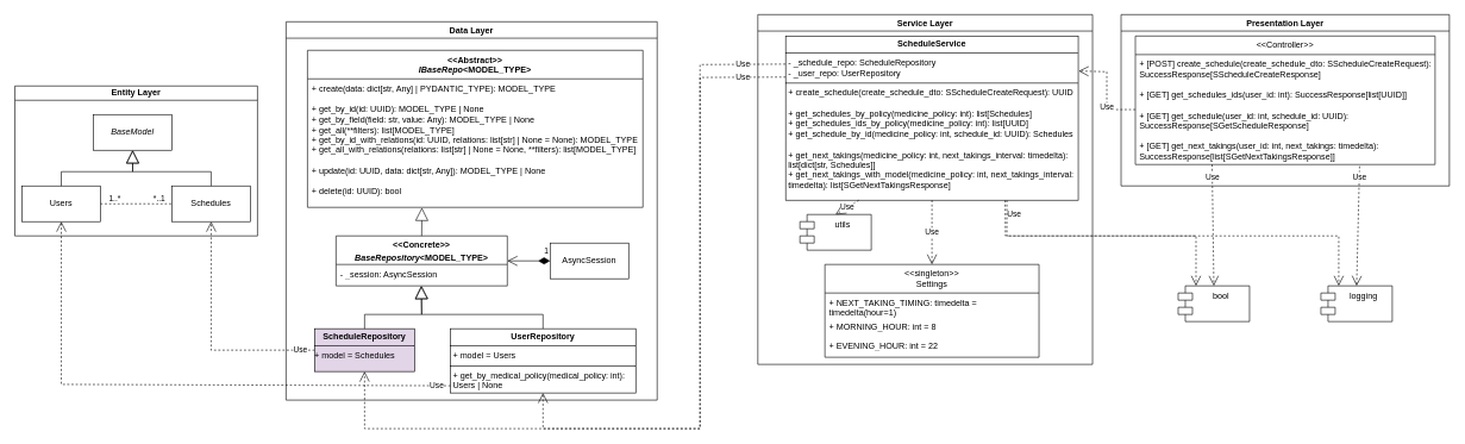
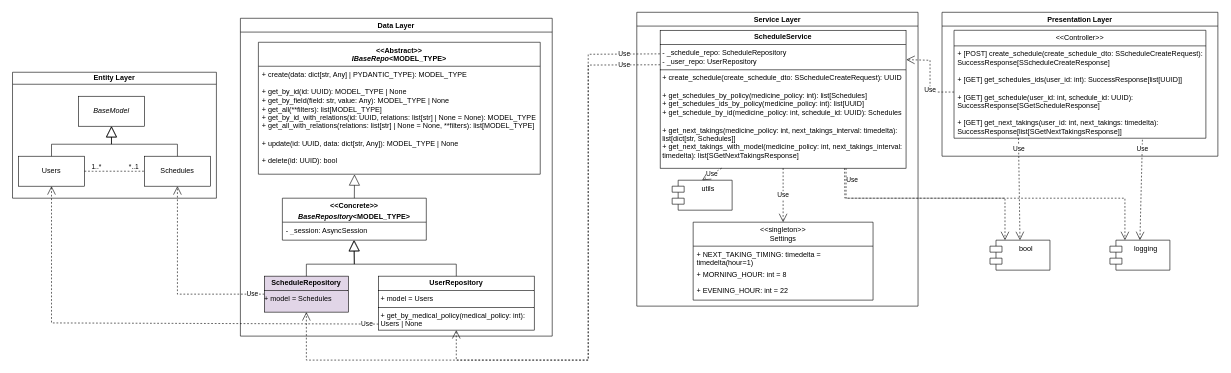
  <mxCell id="0" />
  <mxCell id="1" parent="0" />
  <mxCell id="2" value="Entity Layer" style="swimlane;whiteSpace=wrap;html=1;startSize=20;direction=east;" vertex="1" parent="1"><mxGeometry x="20" y="120" width="340" height="210" as="geometry"><mxRectangle x="100" y="80" width="100" height="30" as="alternateBounds" /></mxGeometry></mxCell>
  <mxCell id="3" value="&lt;i&gt;BaseModel&lt;/i&gt;" style="html=1;whiteSpace=wrap;" vertex="1" parent="2"><mxGeometry x="110" y="40" width="110" height="50" as="geometry" /></mxCell>
  <mxCell id="4" value="Users" style="html=1;whiteSpace=wrap;" vertex="1" parent="2"><mxGeometry x="10" y="140" width="110" height="50" as="geometry" /></mxCell>
  <mxCell id="5" value="Schedules" style="html=1;whiteSpace=wrap;" vertex="1" parent="2"><mxGeometry x="220" y="140" width="110" height="50" as="geometry" /></mxCell>
  <mxCell id="6" value="" style="endArrow=none;html=1;edgeStyle=orthogonalEdgeStyle;rounded=0;exitX=1;exitY=0.5;exitDx=0;exitDy=0;entryX=0;entryY=0.5;entryDx=0;entryDy=0;dashed=1;" edge="1" parent="2" source="4" target="5"><mxGeometry relative="1" as="geometry"><mxPoint x="100" y="230" as="sourcePoint" /><mxPoint x="260" y="230" as="targetPoint" /></mxGeometry></mxCell>
  <mxCell id="7" value="1..*" style="edgeLabel;resizable=0;html=1;align=left;verticalAlign=bottom;" connectable="0" vertex="1" parent="6"><mxGeometry x="-1" relative="1" as="geometry"><mxPoint x="10" as="offset" /></mxGeometry></mxCell>
  <mxCell id="8" value="*..1" style="edgeLabel;resizable=0;html=1;align=right;verticalAlign=bottom;" connectable="0" vertex="1" parent="6"><mxGeometry x="1" relative="1" as="geometry"><mxPoint x="-9" as="offset" /></mxGeometry></mxCell>
  <mxCell id="9" value="" style="endArrow=block;endSize=16;endFill=0;html=1;rounded=0;entryX=0.5;entryY=1;entryDx=0;entryDy=0;exitX=0.5;exitY=0;exitDx=0;exitDy=0;" edge="1" parent="2" source="4" target="3"><mxGeometry width="160" relative="1" as="geometry"><mxPoint x="80" y="250" as="sourcePoint" /><mxPoint x="240" y="250" as="targetPoint" /><Array as="points"><mxPoint x="65" y="120" /><mxPoint x="165" y="120" /></Array></mxGeometry></mxCell>
  <mxCell id="10" value="" style="endArrow=block;endSize=16;endFill=0;html=1;rounded=0;entryX=0.5;entryY=1;entryDx=0;entryDy=0;exitX=0.5;exitY=0;exitDx=0;exitDy=0;" edge="1" parent="2" source="5" target="3"><mxGeometry width="160" relative="1" as="geometry"><mxPoint x="65" y="150" as="sourcePoint" /><mxPoint x="175" y="100" as="targetPoint" /><Array as="points"><mxPoint x="275" y="120" /><mxPoint x="165" y="120" /></Array></mxGeometry></mxCell>
  <mxCell id="11" value="Use" style="endArrow=open;endSize=12;dashed=1;html=1;rounded=0;exitX=0;exitY=0.5;exitDx=0;exitDy=0;entryX=0.5;entryY=1;entryDx=0;entryDy=0;" edge="1" parent="1" source="15" target="5"><mxGeometry x="-0.877" width="160" relative="1" as="geometry"><mxPoint x="80" y="490" as="sourcePoint" /><mxPoint x="240" y="490" as="targetPoint" /><Array as="points"><mxPoint x="295" y="490" /></Array><mxPoint as="offset" /></mxGeometry></mxCell>
  <mxCell id="12" value="Data Layer" style="swimlane;whiteSpace=wrap;html=1;" vertex="1" parent="1"><mxGeometry x="400" y="30" width="520" height="530" as="geometry"><mxRectangle x="580" width="100" height="30" as="alternateBounds" /></mxGeometry></mxCell>
  <mxCell id="13" value="&amp;lt;&amp;lt;Abstract&amp;gt;&amp;gt;&lt;br&gt;&lt;i&gt;IBaseRepo&lt;/i&gt;&amp;lt;MODEL_TYPE&amp;gt;" style="swimlane;fontStyle=1;align=center;verticalAlign=top;childLayout=stackLayout;horizontal=1;startSize=40;horizontalStack=0;resizeParent=1;resizeParentMax=0;resizeLast=0;collapsible=1;marginBottom=0;whiteSpace=wrap;html=1;" vertex="1" parent="12"><mxGeometry x="30" y="40" width="470" height="220" as="geometry" /></mxCell>
  <mxCell id="14" value="+ create(data: dict[str, Any] | PYDANTIC_TYPE): MODEL_TYPE&lt;div&gt;&lt;br&gt;&lt;div&gt;+ get_by_id(id: UUID): MODEL_TYPE | None&lt;/div&gt;&lt;div&gt;+ get_by_field(field: str, value: Any): MODEL_TYPE | None&lt;/div&gt;&lt;div&gt;+ get_all(**filters): list[MODEL_TYPE]&lt;/div&gt;&lt;div&gt;+ get_by_id_with_relations(id: UUID, relations: list[str] | None = None): MODEL_TYPE&lt;/div&gt;&lt;div&gt;+ get_all_with_relations(relations: list[str] | None = None, **filters): list[MODEL_TYPE]&lt;/div&gt;&lt;div&gt;&lt;br&gt;&lt;/div&gt;&lt;div&gt;+ update(id: UUID, data: dict[str, Any]): MODEL_TYPE | None&lt;/div&gt;&lt;div&gt;&lt;br&gt;&lt;/div&gt;&lt;div&gt;+ delete(id: UUID): bool&lt;/div&gt;&lt;/div&gt;" style="text;strokeColor=none;fillColor=none;align=left;verticalAlign=top;spacingLeft=4;spacingRight=4;overflow=hidden;rotatable=0;points=[[0,0.5],[1,0.5]];portConstraint=eastwest;whiteSpace=wrap;html=1;" vertex="1" parent="13"><mxGeometry y="40" width="470" height="180" as="geometry" /></mxCell>
  <mxCell id="15" value="&lt;p style=&quot;margin:0px;margin-top:4px;text-align:center;&quot;&gt;&lt;b&gt;ScheduleRepository&lt;/b&gt;&lt;/p&gt;&lt;hr size=&quot;1&quot; style=&quot;border-style:solid;&quot;&gt;&lt;div style=&quot;height:2px;&quot;&gt;+ model = Schedules&lt;/div&gt;" style="verticalAlign=top;align=left;overflow=fill;html=1;whiteSpace=wrap;fillColor=#e1d5e7;" vertex="1" parent="12"><mxGeometry x="40" y="430" width="140" height="60" as="geometry" /></mxCell>
  <mxCell id="16" value="" style="endArrow=block;endSize=16;endFill=0;html=1;rounded=0;entryX=0.341;entryY=1.002;entryDx=0;entryDy=0;exitX=0.5;exitY=0;exitDx=0;exitDy=0;entryPerimeter=0;" edge="1" parent="12" source="20" target="14"><mxGeometry width="160" relative="1" as="geometry"><mxPoint x="265.0" y="340" as="sourcePoint" /><mxPoint x="280" y="320" as="targetPoint" /></mxGeometry></mxCell>
  <mxCell id="17" value="&lt;p style=&quot;margin:0px;margin-top:4px;text-align:center;&quot;&gt;&lt;b&gt;UserRepository&lt;/b&gt;&lt;/p&gt;&lt;hr size=&quot;1&quot; style=&quot;border-style:solid;&quot;&gt;&lt;p style=&quot;margin:0px;margin-left:4px;&quot;&gt;+ model = Users&lt;/p&gt;&lt;hr size=&quot;1&quot; style=&quot;border-style:solid;&quot;&gt;&lt;p style=&quot;margin:0px;margin-left:4px;&quot;&gt;+ get_by_medical_policy(medical_policy: int): Users | None&lt;/p&gt;" style="verticalAlign=top;align=left;overflow=fill;html=1;whiteSpace=wrap;" vertex="1" parent="12"><mxGeometry x="230" y="430" width="260" height="90" as="geometry" /></mxCell>
  <mxCell id="18" value="" style="endArrow=block;endSize=16;endFill=0;html=1;rounded=0;entryX=0.496;entryY=1;entryDx=0;entryDy=0;exitX=0.5;exitY=0;exitDx=0;exitDy=0;entryPerimeter=0;" edge="1" parent="12" source="15" target="21"><mxGeometry width="160" relative="1" as="geometry"><mxPoint x="-20" y="410" as="sourcePoint" /><mxPoint x="265.0" y="380" as="targetPoint" /><Array as="points"><mxPoint x="110" y="410" /><mxPoint x="190" y="410" /></Array></mxGeometry></mxCell>
  <mxCell id="19" value="" style="endArrow=block;endSize=16;endFill=0;html=1;rounded=0;entryX=0.5;entryY=1;entryDx=0;entryDy=0;exitX=0.5;exitY=0;exitDx=0;exitDy=0;" edge="1" parent="12" source="17" target="20"><mxGeometry width="160" relative="1" as="geometry"><mxPoint x="360" y="420" as="sourcePoint" /><mxPoint x="264.04" y="380" as="targetPoint" /><Array as="points"><mxPoint x="360" y="410" /><mxPoint x="190" y="410" /></Array></mxGeometry></mxCell>
  <mxCell id="20" value="&lt;p style=&quot;margin: 4px 0px 0px;&quot;&gt;&lt;b style=&quot;background-color: transparent; color: light-dark(rgb(0, 0, 0), rgb(255, 255, 255));&quot;&gt;&amp;lt;&amp;lt;Concrete&amp;gt;&amp;gt;&lt;/b&gt;&lt;/p&gt;&lt;p style=&quot;margin: 4px 0px 0px;&quot;&gt;&lt;b style=&quot;background-color: transparent; color: light-dark(rgb(0, 0, 0), rgb(255, 255, 255));&quot;&gt;&lt;i&gt;BaseRepository&lt;/i&gt;&amp;lt;MODEL_TYPE&amp;gt;&lt;/b&gt;&lt;/p&gt;" style="swimlane;fontStyle=0;childLayout=stackLayout;horizontal=1;startSize=40;fillColor=none;horizontalStack=0;resizeParent=1;resizeParentMax=0;resizeLast=0;collapsible=1;marginBottom=0;whiteSpace=wrap;html=1;" vertex="1" parent="12"><mxGeometry x="70" y="300" width="240" height="70" as="geometry"><mxRectangle x="1200" y="170" width="230" height="70" as="alternateBounds" /></mxGeometry></mxCell>
  <mxCell id="21" value="- _session: AsyncSession" style="text;strokeColor=none;fillColor=none;align=left;verticalAlign=top;spacingLeft=4;spacingRight=4;overflow=hidden;rotatable=0;points=[[0,0.5],[1,0.5]];portConstraint=eastwest;whiteSpace=wrap;html=1;" vertex="1" parent="20"><mxGeometry y="40" width="240" height="30" as="geometry" /></mxCell>
- <mxCell id="22" value="AsyncSession" style="html=1;whiteSpace=wrap;" vertex="1" parent="12"><mxGeometry x="370" y="310" width="110" height="50" as="geometry" /></mxCell>
- <mxCell id="23" value="1" style="endArrow=open;html=1;endSize=12;startArrow=diamondThin;startSize=14;startFill=1;edgeStyle=orthogonalEdgeStyle;align=left;verticalAlign=bottom;rounded=0;exitX=0;exitY=0.5;exitDx=0;exitDy=0;entryX=1;entryY=0.5;entryDx=0;entryDy=0;" edge="1" parent="12" source="22" target="20"><mxGeometry x="-0.667" y="-5" relative="1" as="geometry"><mxPoint x="150" y="280" as="sourcePoint" /><mxPoint x="380" y="335" as="targetPoint" /><mxPoint as="offset" /></mxGeometry></mxCell>
  <mxCell id="24" value="bool" style="shape=module;align=left;spacingLeft=20;align=center;verticalAlign=top;whiteSpace=wrap;html=1;" vertex="1" parent="1"><mxGeometry x="1650" y="400" width="100" height="50" as="geometry" /></mxCell>
  <mxCell id="25" value="logging" style="shape=module;align=left;spacingLeft=20;align=center;verticalAlign=top;whiteSpace=wrap;html=1;" vertex="1" parent="1"><mxGeometry x="1850" y="400" width="100" height="50" as="geometry" /></mxCell>
  <mxCell id="26" value="Use" style="endArrow=open;endSize=12;dashed=1;html=1;rounded=0;exitX=0.256;exitY=1;exitDx=0;exitDy=0;exitPerimeter=0;entryX=0.5;entryY=0;entryDx=0;entryDy=0;" edge="1" parent="1" source="44" target="24"><mxGeometry x="-0.8" width="160" relative="1" as="geometry"><mxPoint x="1660" y="390" as="sourcePoint" /><mxPoint x="1820" y="390" as="targetPoint" /><mxPoint as="offset" /></mxGeometry></mxCell>
  <mxCell id="27" value="Use" style="endArrow=open;endSize=12;dashed=1;html=1;rounded=0;exitX=0.748;exitY=1.016;exitDx=0;exitDy=0;exitPerimeter=0;entryX=0.5;entryY=0;entryDx=0;entryDy=0;" edge="1" parent="1" source="44" target="25"><mxGeometry x="-0.823" width="160" relative="1" as="geometry"><mxPoint x="1920" y="250" as="sourcePoint" /><mxPoint x="1980" y="380" as="targetPoint" /><mxPoint as="offset" /></mxGeometry></mxCell>
  <mxCell id="28" value="Use" style="endArrow=open;endSize=12;dashed=1;html=1;rounded=0;exitX=0.75;exitY=1;exitDx=0;exitDy=0;entryX=0.25;entryY=0;entryDx=0;entryDy=0;" edge="1" parent="1" source="32" target="24"><mxGeometry x="-0.903" y="12" width="160" relative="1" as="geometry"><mxPoint x="1450" y="320" as="sourcePoint" /><mxPoint x="1610" y="320" as="targetPoint" /><Array as="points"><mxPoint x="1408" y="330" /><mxPoint x="1675" y="330" /></Array><mxPoint as="offset" /></mxGeometry></mxCell>
  <mxCell id="29" value="" style="endArrow=open;endSize=12;dashed=1;html=1;rounded=0;entryX=0.25;entryY=0;entryDx=0;entryDy=0;" edge="1" parent="1" target="25"><mxGeometry width="160" relative="1" as="geometry"><mxPoint x="1410" y="280" as="sourcePoint" /><mxPoint x="1700" y="380" as="targetPoint" /><Array as="points"><mxPoint x="1410" y="330" /><mxPoint x="1875" y="330" /></Array></mxGeometry></mxCell>
  <mxCell id="30" value="Use" style="endArrow=open;endSize=12;dashed=1;html=1;rounded=0;exitX=0;exitY=0.25;exitDx=0;exitDy=0;entryX=0.5;entryY=1;entryDx=0;entryDy=0;" edge="1" parent="1" source="32" target="17"><mxGeometry x="-0.864" width="160" relative="1" as="geometry"><mxPoint x="960" y="360" as="sourcePoint" /><mxPoint x="1120" y="360" as="targetPoint" /><Array as="points"><mxPoint x="980" y="108" /><mxPoint x="980" y="600" /><mxPoint x="760" y="600" /></Array><mxPoint as="offset" /></mxGeometry></mxCell>
  <mxCell id="31" value="Service Layer" style="swimlane;whiteSpace=wrap;html=1;" vertex="1" parent="1"><mxGeometry x="1061" y="20" width="469" height="490" as="geometry" /></mxCell>
  <mxCell id="32" value="&lt;p style=&quot;margin:0px;margin-top:4px;text-align:center;&quot;&gt;&lt;b&gt;ScheduleService&lt;/b&gt;&lt;/p&gt;&lt;hr size=&quot;1&quot; style=&quot;border-style:solid;&quot;&gt;&lt;p style=&quot;margin:0px;margin-left:4px;&quot;&gt;- _schedule_repo: ScheduleRepository&lt;/p&gt;&lt;p style=&quot;margin:0px;margin-left:4px;&quot;&gt;- _user_repo: UserRepository&lt;/p&gt;&lt;hr size=&quot;1&quot; style=&quot;border-style:solid;&quot;&gt;&lt;p style=&quot;margin:0px;margin-left:4px;&quot;&gt;+ create_schedule(create_schedule_dto: SScheduleCreateRequest): UUID&lt;/p&gt;&lt;p style=&quot;margin:0px;margin-left:4px;&quot;&gt;&lt;br&gt;&lt;/p&gt;&lt;p style=&quot;margin:0px;margin-left:4px;&quot;&gt;+ get_schedules_by_policy(medicine_policy: int): list[Schedules]&lt;/p&gt;&lt;p style=&quot;margin:0px;margin-left:4px;&quot;&gt;+ get_schedules_ids_by_policy(medicine_policy: int): list[UUID]&lt;/p&gt;&lt;p style=&quot;margin:0px;margin-left:4px;&quot;&gt;+ get_schedule_by_id(medicine_policy: int, schedule_id: UUID): Schedules&lt;/p&gt;&lt;p style=&quot;margin:0px;margin-left:4px;&quot;&gt;&lt;br&gt;&lt;/p&gt;&lt;p style=&quot;margin:0px;margin-left:4px;&quot;&gt;+ get_next_takings(medicine_policy: int, next_takings_interval: timedelta): list[dict[str, Schedules]]&lt;/p&gt;&lt;p style=&quot;margin:0px;margin-left:4px;&quot;&gt;+ get_next_takings_with_model(&lt;span style=&quot;background-color: transparent; color: light-dark(rgb(0, 0, 0), rgb(255, 255, 255));&quot;&gt;medicine_policy: int, next_takings_interval: timedelta): list[SGetNextTakingsResponse]&lt;/span&gt;&lt;/p&gt;" style="verticalAlign=top;align=left;overflow=fill;html=1;whiteSpace=wrap;" vertex="1" parent="31"><mxGeometry x="39" y="30" width="410" height="230" as="geometry" /></mxCell>
  <mxCell id="33" value="utils" style="shape=module;align=center;spacingLeft=20;align=center;verticalAlign=top;whiteSpace=wrap;html=1;" vertex="1" parent="31"><mxGeometry x="59" y="280" width="100" height="50" as="geometry" /></mxCell>
  <mxCell id="34" value="Use" style="endArrow=open;endSize=12;dashed=1;html=1;rounded=0;exitX=0.25;exitY=1;exitDx=0;exitDy=0;entryX=0.5;entryY=0;entryDx=0;entryDy=0;" edge="1" parent="31" source="32" target="33"><mxGeometry width="160" relative="1" as="geometry"><mxPoint x="219" y="340" as="sourcePoint" /><mxPoint x="379" y="340" as="targetPoint" /></mxGeometry></mxCell>
  <mxCell id="35" value="&lt;div&gt;&amp;lt;&amp;lt;singleton&amp;gt;&amp;gt;&lt;/div&gt;Settings" style="swimlane;fontStyle=0;childLayout=stackLayout;horizontal=1;startSize=40;fillColor=none;horizontalStack=0;resizeParent=1;resizeParentMax=0;resizeLast=0;collapsible=1;marginBottom=0;whiteSpace=wrap;html=1;" vertex="1" parent="31"><mxGeometry x="94" y="350" width="300" height="130" as="geometry" /></mxCell>
  <mxCell id="36" value="+ NEXT_TAKING_TIMING: timedelta = timedelta(hour=1)" style="text;strokeColor=none;fillColor=none;align=left;verticalAlign=top;spacingLeft=4;spacingRight=4;overflow=hidden;rotatable=0;points=[[0,0.5],[1,0.5]];portConstraint=eastwest;whiteSpace=wrap;html=1;" vertex="1" parent="35"><mxGeometry y="40" width="300" height="34" as="geometry" /></mxCell>
  <mxCell id="37" value="+ MORNING_HOUR: int = 8" style="text;strokeColor=none;fillColor=none;align=left;verticalAlign=top;spacingLeft=4;spacingRight=4;overflow=hidden;rotatable=0;points=[[0,0.5],[1,0.5]];portConstraint=eastwest;whiteSpace=wrap;html=1;" vertex="1" parent="35"><mxGeometry y="74" width="300" height="26" as="geometry" /></mxCell>
  <mxCell id="38" value="+ EVENING_HOUR: int = 22" style="text;strokeColor=none;fillColor=none;align=left;verticalAlign=top;spacingLeft=4;spacingRight=4;overflow=hidden;rotatable=0;points=[[0,0.5],[1,0.5]];portConstraint=eastwest;whiteSpace=wrap;html=1;" vertex="1" parent="35"><mxGeometry y="100" width="300" height="30" as="geometry" /></mxCell>
  <mxCell id="39" value="Use" style="endArrow=open;endSize=12;dashed=1;html=1;rounded=0;exitX=0.5;exitY=1;exitDx=0;exitDy=0;entryX=0.5;entryY=0;entryDx=0;entryDy=0;" edge="1" parent="31" source="32" target="35"><mxGeometry width="160" relative="1" as="geometry"><mxPoint x="429" y="340" as="sourcePoint" /><mxPoint x="589" y="340" as="targetPoint" /></mxGeometry></mxCell>
  <mxCell id="40" value="Use" style="endArrow=open;endSize=12;dashed=1;html=1;rounded=0;exitX=-0.001;exitY=0.171;exitDx=0;exitDy=0;exitPerimeter=0;entryX=0.5;entryY=1;entryDx=0;entryDy=0;" edge="1" parent="1" source="32" target="15"><mxGeometry x="-0.899" width="160" relative="1" as="geometry"><mxPoint x="1010" y="240" as="sourcePoint" /><mxPoint x="1170" y="240" as="targetPoint" /><Array as="points"><mxPoint x="980" y="90" /><mxPoint x="980" y="600" /><mxPoint x="510" y="600" /></Array><mxPoint as="offset" /></mxGeometry></mxCell>
  <mxCell id="41" value="Use" style="endArrow=open;endSize=12;dashed=1;html=1;rounded=0;entryX=0.5;entryY=1;entryDx=0;entryDy=0;exitX=0.001;exitY=0.888;exitDx=0;exitDy=0;exitPerimeter=0;" edge="1" parent="1" source="17" target="4"><mxGeometry x="-0.951" width="160" relative="1" as="geometry"><mxPoint x="600" y="540" as="sourcePoint" /><mxPoint x="85" y="320" as="targetPoint" /><Array as="points"><mxPoint x="85" y="538" /></Array><mxPoint as="offset" /></mxGeometry></mxCell>
  <mxCell id="42" value="Presentation Layer" style="swimlane;whiteSpace=wrap;html=1;" vertex="1" parent="1"><mxGeometry x="1570" y="20" width="460" height="240" as="geometry" /></mxCell>
  <mxCell id="43" value="&amp;lt;&amp;lt;Controller&amp;gt;&amp;gt;" style="swimlane;fontStyle=0;childLayout=stackLayout;horizontal=1;startSize=26;fillColor=none;horizontalStack=0;resizeParent=1;resizeParentMax=0;resizeLast=0;collapsible=1;marginBottom=0;whiteSpace=wrap;html=1;" vertex="1" parent="42"><mxGeometry x="20" y="30" width="420" height="180" as="geometry" /></mxCell>
  <mxCell id="44" value="&lt;div&gt;+ [POST] create_schedule(create_schedule_dto: SScheduleCreateRequest): SuccessResponse[SScheduleCreateResponse]&lt;/div&gt;&lt;div&gt;&lt;br&gt;&lt;/div&gt;&lt;div&gt;+ [GET] get_schedules_ids(user_id: int): SuccessResponse[list[UUID]]&lt;/div&gt;&lt;div&gt;&lt;br&gt;&lt;/div&gt;&lt;div&gt;+ [GET] get_schedule(user_id: int, schedule_id: UUID): SuccessResponse[SGetScheduleResponse]&lt;/div&gt;&lt;div&gt;&lt;br&gt;&lt;/div&gt;&lt;div&gt;+ [GET] get_next_takings(user_id: int, next_takings: timedelta): SuccessResponse[list[SGetNextTakingsResponse]]&lt;/div&gt;" style="text;strokeColor=none;fillColor=none;align=left;verticalAlign=top;spacingLeft=4;spacingRight=4;overflow=hidden;rotatable=0;points=[[0,0.5],[1,0.5]];portConstraint=eastwest;whiteSpace=wrap;html=1;" vertex="1" parent="43"><mxGeometry y="26" width="420" height="154" as="geometry" /></mxCell>
  <mxCell id="45" value="Use" style="endArrow=open;endSize=12;dashed=1;html=1;rounded=0;exitX=0;exitY=0.5;exitDx=0;exitDy=0;entryX=1.001;entryY=0.213;entryDx=0;entryDy=0;entryPerimeter=0;" edge="1" parent="1" source="44" target="32"><mxGeometry x="-0.351" width="160" relative="1" as="geometry"><mxPoint x="1510" y="210" as="sourcePoint" /><mxPoint x="1540" y="110" as="targetPoint" /><Array as="points"><mxPoint x="1550" y="153" /><mxPoint x="1550" y="100" /></Array><mxPoint as="offset" /></mxGeometry></mxCell>
